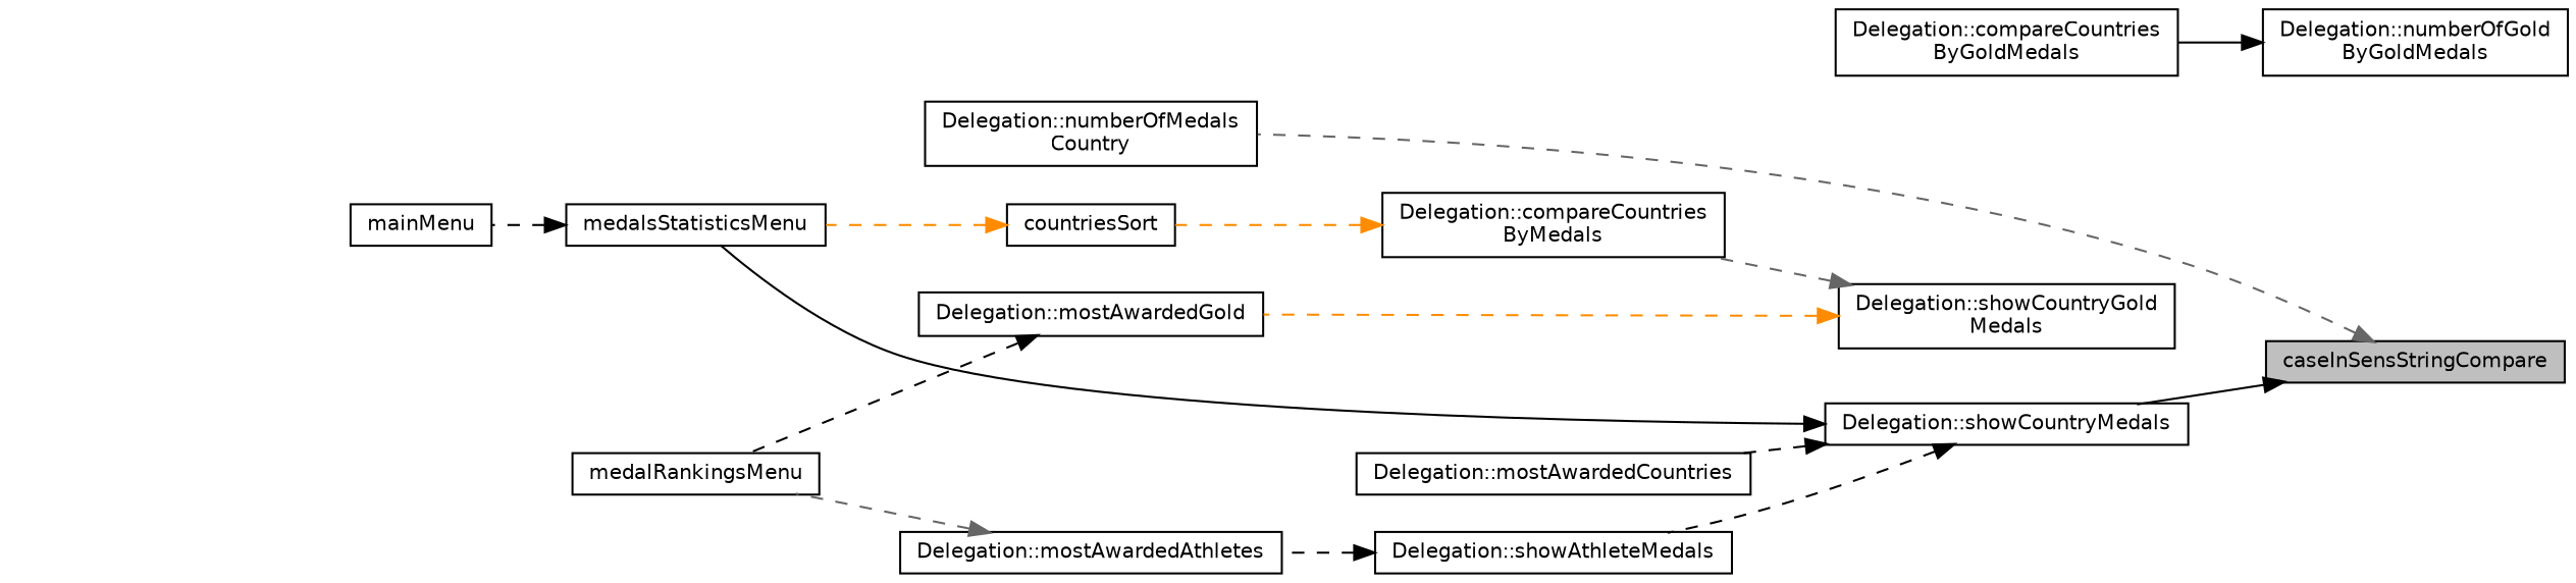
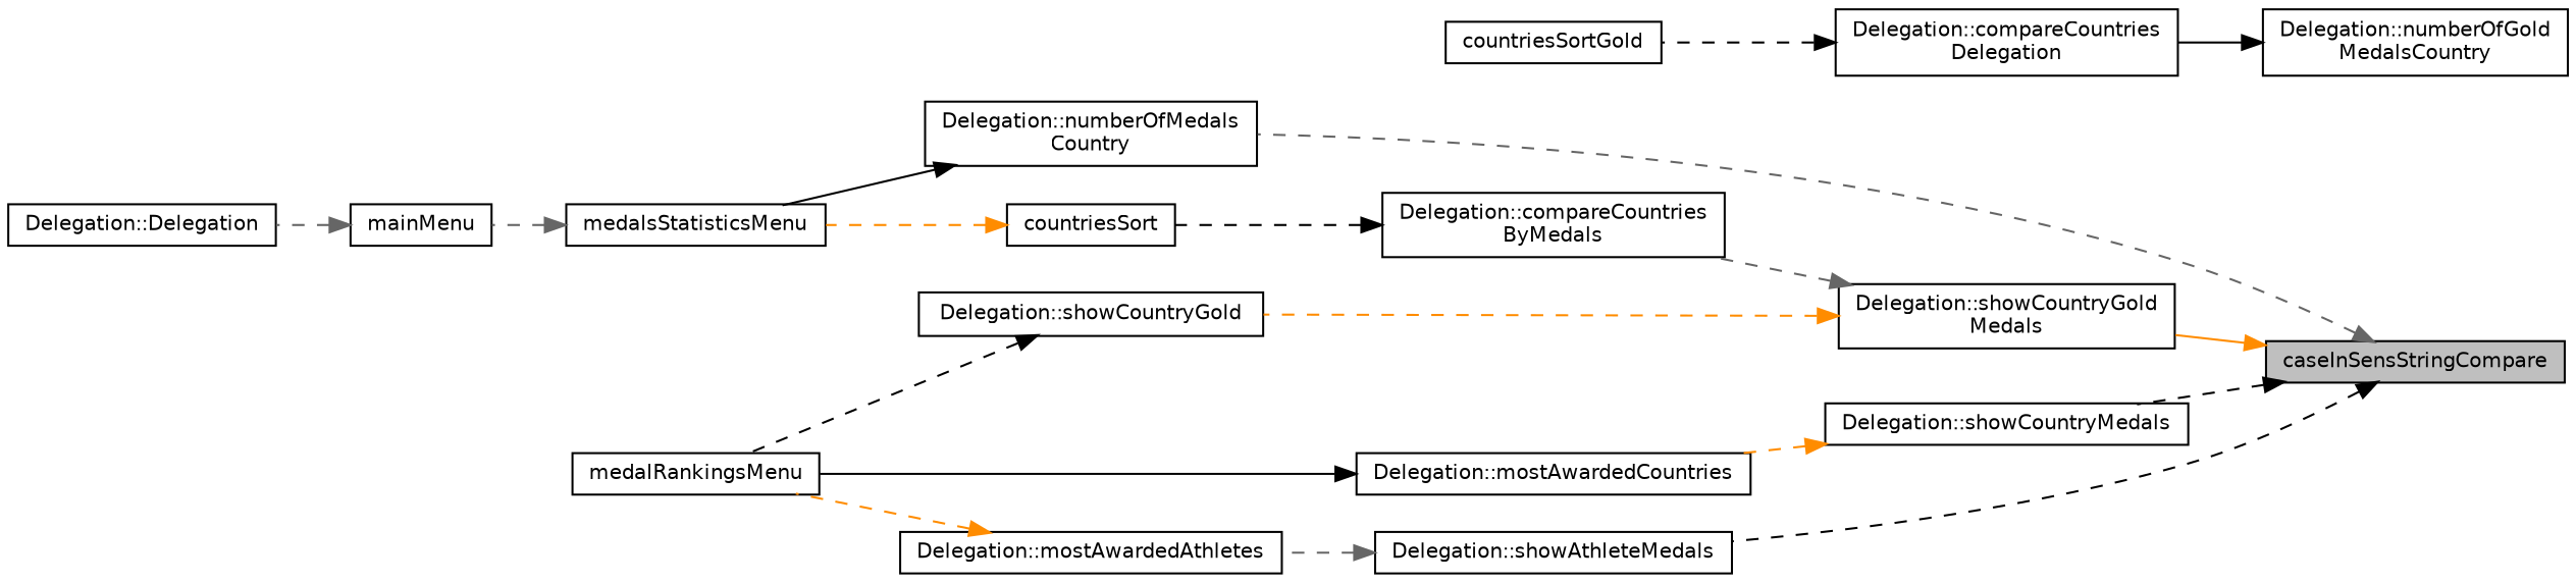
  digraph {
    rankdir=RL
    node [color=black fillcolor=white fontname=Helvetica fontsize=10 shape=record style=filled]
    edge [color=black dir=back fontname=Helvetica fontsize=10 labelfontname=Helvetica labelfontsize=10 style=dashed]
    n1 [fillcolor=grey75 fontcolor=black height=0.2 label=caseInSensStringCompare width=0.4]
    n2 [height=0.2 label="Delegation::numberOfMedals\lCountry" width=0.4]
    n3 [height=0.2 label="Delegation::showAthleteMedals" width=0.4]
    n4 [height=0.2 label="Delegation::showCountryGold\lMedals" width=0.4]
    n5 [height=0.2 label="Delegation::showCountryMedals" width=0.4]
-   n6 [height=0.2 label="Delegation::numberOfGold\lByGoldMedals" width=0.4]
-   n7 [height=0.2 label="Delegation::compareCountries\lByGoldMedals" width=0.4]
+   n6 [height=0.2 label="Delegation::numberOfGold\lMedalsCountry" width=0.4]
+   n7 [height=0.2 label="Delegation::compareCountries\lDelegation" width=0.4]
    n8 [height=0.2 label="Delegation::mostAwardedAthletes" width=0.4]
    n9 [height=0.2 label="Delegation::compareCountries\lByMedals" width=0.4]
-   n10 [height=0.2 label="Delegation::mostAwardedGold" width=0.4]
+   n10 [height=0.2 label="Delegation::showCountryGold" width=0.4]
    n11 [height=0.2 label=medalsStatisticsMenu width=0.4]
    n12 [height=0.2 label="Delegation::mostAwardedCountries" width=0.4]
+   n13 [height=0.2 label=countriesSortGold width=0.4]
    n14 [height=0.2 label=countriesSort width=0.4]
    n15 [height=0.2 label=medalRankingsMenu width=0.4]
    n16 [height=0.2 label=mainMenu width=0.4]
+   n17 [height=0.2 label="Delegation::Delegation" width=0.4]
    n1 -> n2 [color=gray40]
-   n5 -> n3
-   n1 -> n5 [style=solid]
-   n3 -> n8
+   n1 -> n3
+   n1 -> n4 [color=darkorange style=solid]
+   n1 -> n5
+   n3 -> n8 [color=gray40]
    n4 -> n9 [color=gray40]
    n4 -> n10 [color=darkorange]
-   n5 -> n11 [style=solid]
-   n5 -> n12
+   n2 -> n11 [style=solid]
+   n5 -> n12 [color=darkorange]
    n6 -> n7 [style=solid]
-   n8 -> n15 [color=gray40]
-   n9 -> n14 [color=darkorange]
+   n7 -> n13
+   n8 -> n15 [color=darkorange]
+   n9 -> n14
    n10 -> n15
-   n11 -> n16
+   n11 -> n16 [color=gray40]
+   n12 -> n15 [style=solid]
    n14 -> n11 [color=darkorange]
+   n16 -> n17 [color=gray40]
  }
